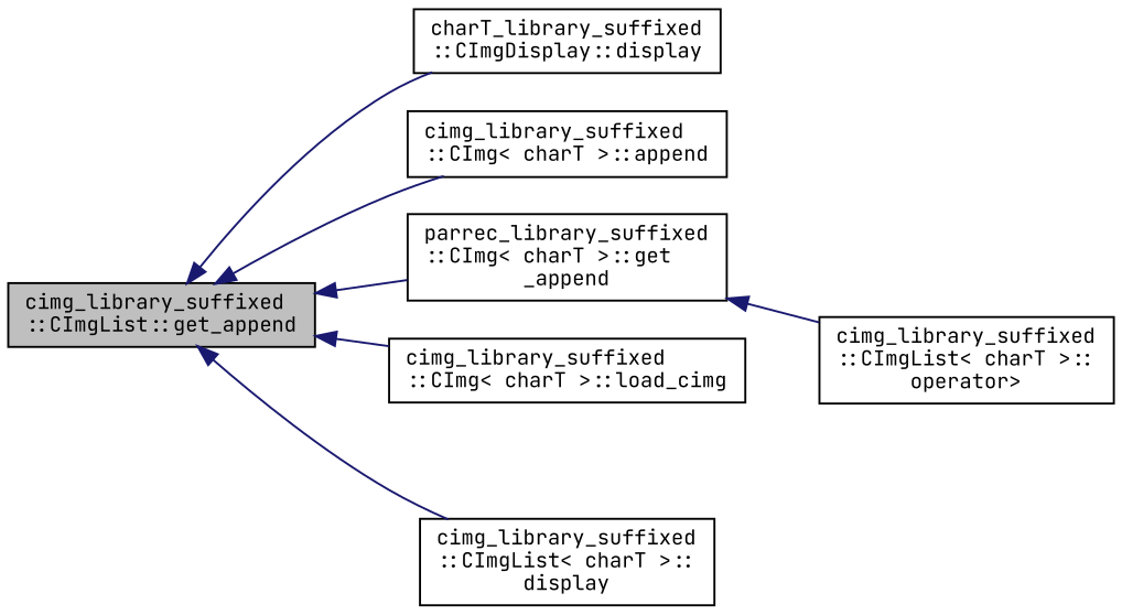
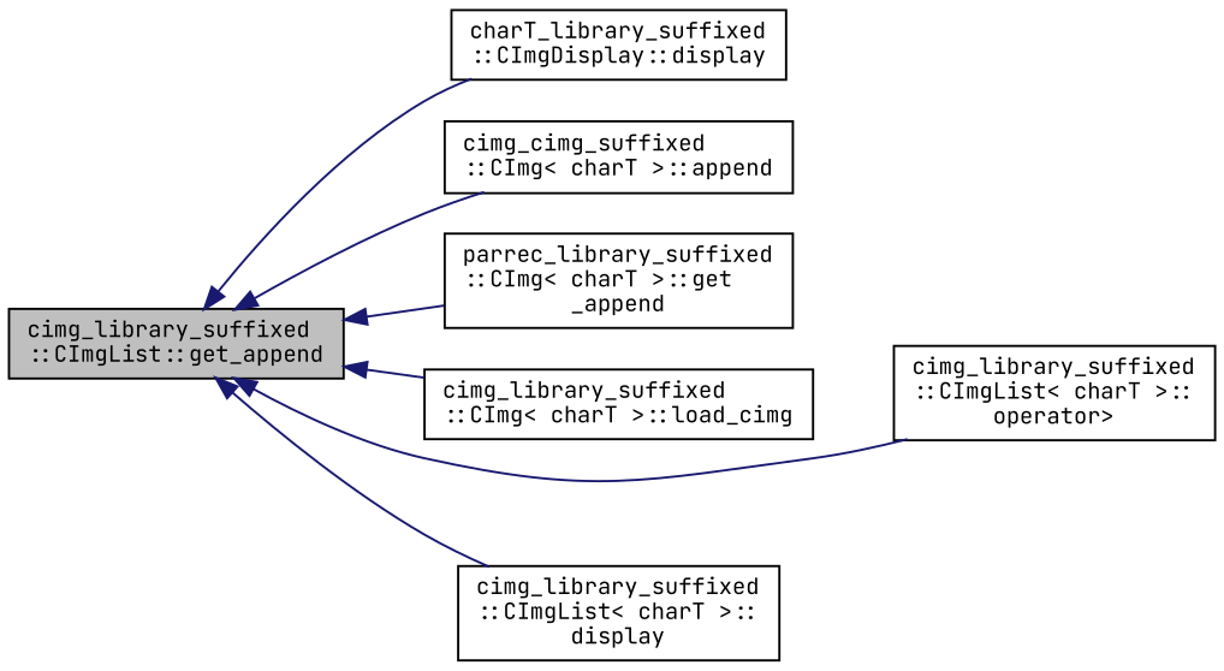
  digraph {
    fontname="JetBrains Mono"
    rankdir=LR
    node [color=black fillcolor=white fontname="JetBrains Mono" fontsize=10 shape=record style=filled]
    edge [color=midnightblue dir=back fontname="JetBrains Mono" fontsize=10 labelfontname=Helvetica labelfontsize=10 style=solid]
    n1 [fillcolor=grey75 fontcolor=black height=0.2 label="cimg_library_suffixed\l::CImgList::get_append" width=0.4]
    n2 [height=0.2 label="charT_library_suffixed\l::CImgDisplay::display" width=0.4]
-   n3 [height=0.2 label="cimg_library_suffixed\l::CImg\< charT \>::append" width=0.4]
+   n3 [height=0.2 label="cimg_cimg_suffixed\l::CImg\< charT \>::append" width=0.4]
    n4 [height=0.2 label="parrec_library_suffixed\l::CImg\< charT \>::get\l_append" width=0.4]
    n5 [height=0.2 label="cimg_library_suffixed\l::CImg\< charT \>::load_cimg" width=0.4]
    n6 [height=0.2 label="cimg_library_suffixed\l::CImgList\< charT \>::\loperator\>" width=0.4]
    n7 [height=0.2 label="cimg_library_suffixed\l::CImgList\< charT \>::\ldisplay" width=0.4]
    n1 -> n2
    n1 -> n3
    n1 -> n4
    n1 -> n5
-   n4 -> n6
+   n1 -> n6
    n1 -> n7
  }
